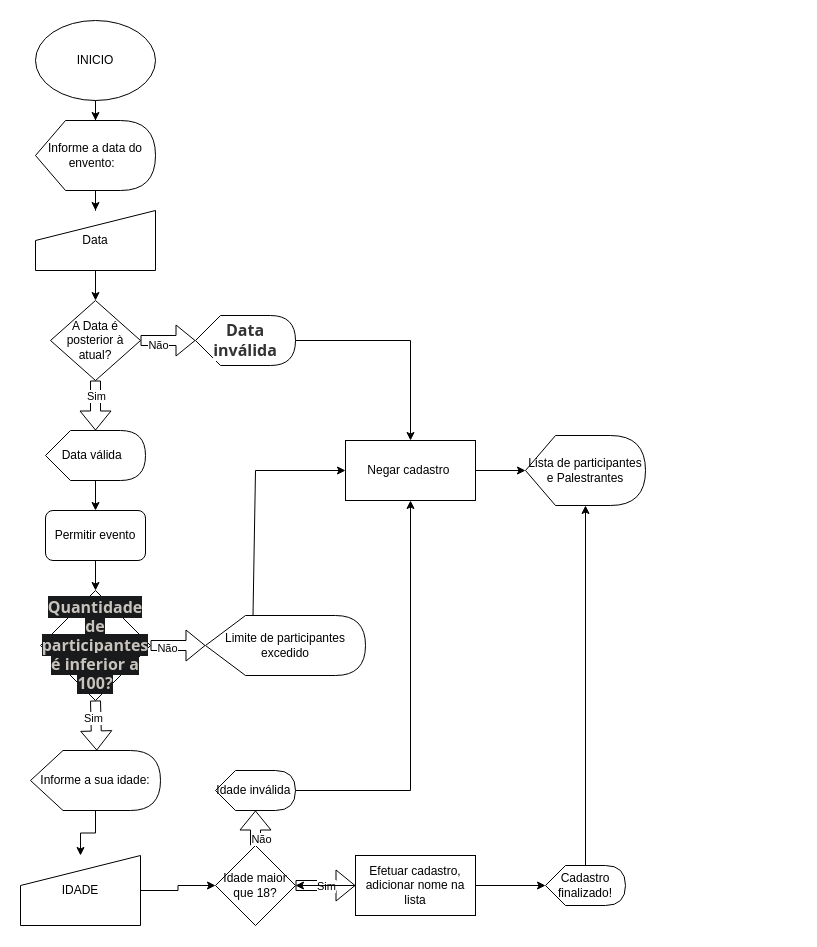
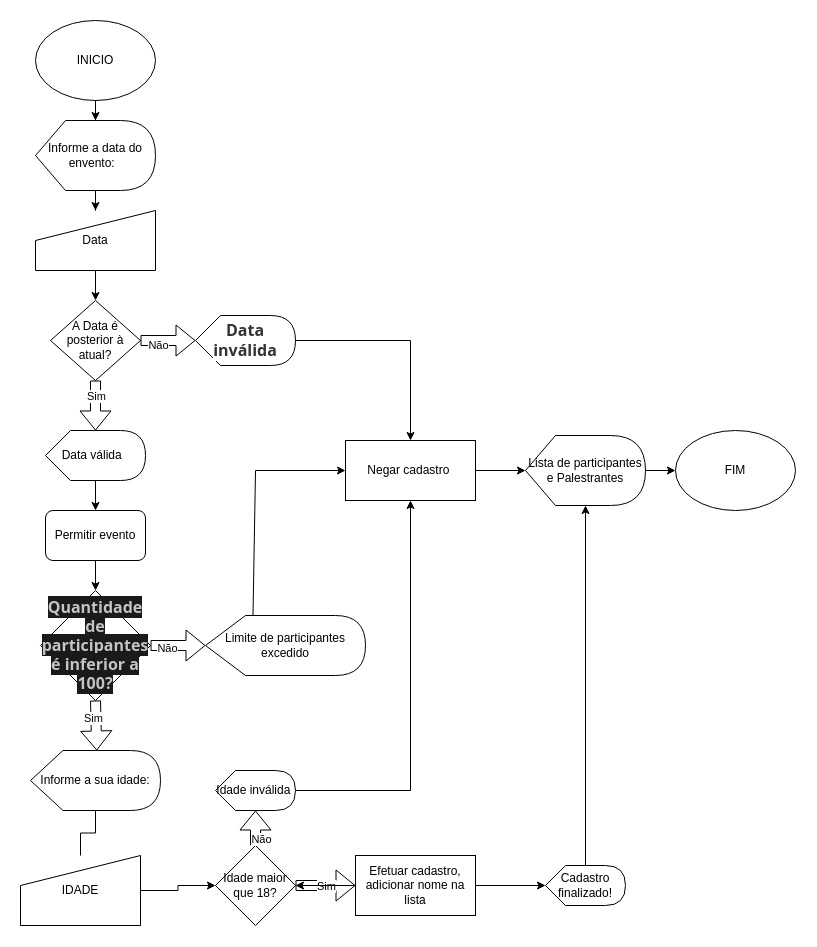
  <mxCell id="0" />
  <mxCell id="1" parent="0" />
  <mxCell id="2" value="" style="edgeStyle=orthogonalEdgeStyle;rounded=0;orthogonalLoop=1;jettySize=auto;html=1;" edge="1" parent="1" source="3" target="5"><mxGeometry relative="1" as="geometry" /></mxCell>
  <mxCell id="3" value="INICIO" style="ellipse;whiteSpace=wrap;html=1;" vertex="1" parent="1"><mxGeometry x="35" y="20" width="120" height="80" as="geometry" /></mxCell>
  <mxCell id="4" value="" style="edgeStyle=orthogonalEdgeStyle;rounded=0;orthogonalLoop=1;jettySize=auto;html=1;" edge="1" parent="1" source="5" target="7"><mxGeometry relative="1" as="geometry" /></mxCell>
  <mxCell id="5" value="Informe a data do envento:&amp;nbsp;&amp;nbsp;" style="shape=display;whiteSpace=wrap;html=1;" vertex="1" parent="1"><mxGeometry x="35" y="120" width="120" height="70" as="geometry" /></mxCell>
  <mxCell id="6" value="" style="edgeStyle=orthogonalEdgeStyle;rounded=0;orthogonalLoop=1;jettySize=auto;html=1;" edge="1" parent="1" source="7" target="8"><mxGeometry relative="1" as="geometry" /></mxCell>
  <mxCell id="7" value="Data" style="shape=manualInput;whiteSpace=wrap;html=1;" vertex="1" parent="1"><mxGeometry x="35" y="210" width="120" height="60" as="geometry" /></mxCell>
  <mxCell id="8" value="A Data é posterior à atual?" style="rhombus;whiteSpace=wrap;html=1;" vertex="1" parent="1"><mxGeometry x="50" y="300" width="90" height="80" as="geometry" /></mxCell>
  <mxCell id="9" value="" style="edgeStyle=orthogonalEdgeStyle;rounded=0;orthogonalLoop=1;jettySize=auto;html=1;exitX=1;exitY=0.5;exitDx=0;exitDy=0;entryX=0;entryY=0.5;entryDx=0;entryDy=0;entryPerimeter=0;" edge="1" parent="1" source="19" target="43"><mxGeometry relative="1" as="geometry"><mxPoint x="455" y="440" as="sourcePoint" /><mxPoint x="465" y="570" as="targetPoint" /></mxGeometry></mxCell>
  <mxCell id="10" value="" style="edgeStyle=orthogonalEdgeStyle;rounded=0;orthogonalLoop=1;jettySize=auto;html=1;" edge="1" parent="1" source="11" target="19"><mxGeometry relative="1" as="geometry" /></mxCell>
  <mxCell id="11" value="&lt;strong style=&quot;box-sizing: border-box ; color: rgb(51 , 51 , 51) ; font-family: &amp;#34;open sans&amp;#34; , &amp;#34;clear sans&amp;#34; , &amp;#34;helvetica neue&amp;#34; , &amp;#34;helvetica&amp;#34; , &amp;#34;arial&amp;#34; , &amp;#34;segoe ui emoji&amp;#34; , sans-serif ; font-size: 16px ; background-color: rgb(255 , 255 , 255)&quot;&gt;&lt;span class=&quot;md-plain&quot; style=&quot;box-sizing: border-box&quot;&gt;Data inválida&lt;/span&gt;&lt;/strong&gt;" style="shape=display;whiteSpace=wrap;html=1;" vertex="1" parent="1"><mxGeometry x="195" y="315" width="100" height="50" as="geometry" /></mxCell>
  <mxCell id="12" value="" style="edgeStyle=orthogonalEdgeStyle;rounded=0;orthogonalLoop=1;jettySize=auto;html=1;" edge="1" parent="1" source="13" target="21"><mxGeometry relative="1" as="geometry" /></mxCell>
  <mxCell id="13" value="Data válida&amp;nbsp;&amp;nbsp;" style="shape=display;whiteSpace=wrap;html=1;" vertex="1" parent="1"><mxGeometry x="45" y="430" width="100" height="50" as="geometry" /></mxCell>
  <mxCell id="14" value="" style="shape=flexArrow;endArrow=classic;html=1;rounded=0;entryX=0;entryY=0.5;entryDx=0;entryDy=0;entryPerimeter=0;exitX=1;exitY=0.5;exitDx=0;exitDy=0;" edge="1" parent="1" source="8" target="11"><mxGeometry width="50" height="50" relative="1" as="geometry"><mxPoint x="205" y="580" as="sourcePoint" /><mxPoint x="255" y="530" as="targetPoint" /><Array as="points" /></mxGeometry></mxCell>
  <mxCell id="15" value="Não" style="edgeLabel;html=1;align=center;verticalAlign=middle;resizable=0;points=[];" vertex="1" connectable="0" parent="14"><mxGeometry x="-0.366" y="-4" relative="1" as="geometry"><mxPoint as="offset" /></mxGeometry></mxCell>
  <mxCell id="16" value="" style="shape=flexArrow;endArrow=classic;html=1;rounded=0;exitX=0.5;exitY=1;exitDx=0;exitDy=0;entryX=0;entryY=0;entryDx=50;entryDy=0;entryPerimeter=0;" edge="1" parent="1" source="8" target="13"><mxGeometry width="50" height="50" relative="1" as="geometry"><mxPoint x="205" y="580" as="sourcePoint" /><mxPoint x="255" y="530" as="targetPoint" /></mxGeometry></mxCell>
  <mxCell id="17" value="Sim" style="edgeLabel;html=1;align=center;verticalAlign=middle;resizable=0;points=[];" vertex="1" connectable="0" parent="16"><mxGeometry x="-0.411" relative="1" as="geometry"><mxPoint as="offset" /></mxGeometry></mxCell>
+ <mxCell id="18" value="FIM" style="ellipse;whiteSpace=wrap;html=1;" vertex="1" parent="1"><mxGeometry x="675" y="430" width="120" height="80" as="geometry" /></mxCell>
  <mxCell id="19" value="Negar cadastro&amp;nbsp;" style="rounded=0;whiteSpace=wrap;html=1;" vertex="1" parent="1"><mxGeometry x="345" y="440" width="130" height="60" as="geometry" /></mxCell>
  <mxCell id="20" value="" style="edgeStyle=orthogonalEdgeStyle;rounded=0;orthogonalLoop=1;jettySize=auto;html=1;" edge="1" parent="1" source="21" target="26"><mxGeometry relative="1" as="geometry" /></mxCell>
  <mxCell id="21" value="Permitir evento" style="whiteSpace=wrap;html=1;rounded=1;" vertex="1" parent="1"><mxGeometry x="45" y="510" width="100" height="50" as="geometry" /></mxCell>
- <mxCell id="22" value="" style="edgeStyle=orthogonalEdgeStyle;rounded=0;orthogonalLoop=1;jettySize=auto;html=1;" edge="1" parent="1" source="23" target="25"><mxGeometry relative="1" as="geometry" /></mxCell>
+ <mxCell id="22" value="" style="edgeStyle=orthogonalEdgeStyle;rounded=0;orthogonalLoop=1;jettySize=auto;html=1;endArrow=none;" edge="1" parent="1" source="23" target="25"><mxGeometry relative="1" as="geometry" /></mxCell>
  <mxCell id="23" value="Informe a sua idade:" style="shape=display;whiteSpace=wrap;html=1;" vertex="1" parent="1"><mxGeometry x="30" y="750" width="130" height="60" as="geometry" /></mxCell>
  <mxCell id="24" value="" style="edgeStyle=orthogonalEdgeStyle;rounded=0;orthogonalLoop=1;jettySize=auto;html=1;" edge="1" parent="1" source="25" target="34"><mxGeometry relative="1" as="geometry" /></mxCell>
  <mxCell id="25" value="IDADE" style="shape=manualInput;whiteSpace=wrap;html=1;" vertex="1" parent="1"><mxGeometry x="20" y="855" width="120" height="70" as="geometry" /></mxCell>
  <mxCell id="26" value="&lt;div&gt;&lt;font color=&quot;#c8c3bc&quot; face=&quot;Open Sans, Clear Sans, Helvetica Neue, Helvetica, Arial, Segoe UI Emoji, sans-serif&quot;&gt;&lt;span style=&quot;font-size: 16px ; background-color: rgb(24 , 26 , 27)&quot;&gt;&lt;b&gt;Quantidade de participantes é inferior a 100?&lt;/b&gt;&lt;/span&gt;&lt;/font&gt;&lt;/div&gt;" style="rhombus;whiteSpace=wrap;html=1;" vertex="1" parent="1"><mxGeometry x="40" y="590" width="110" height="110" as="geometry" /></mxCell>
  <mxCell id="27" value="" style="shape=flexArrow;endArrow=classic;html=1;rounded=0;exitX=0.5;exitY=1;exitDx=0;exitDy=0;entryX=0;entryY=0;entryDx=66.25;entryDy=0;entryPerimeter=0;" edge="1" parent="1" source="26" target="23"><mxGeometry width="50" height="50" relative="1" as="geometry"><mxPoint x="345" y="700" as="sourcePoint" /><mxPoint x="395" y="650" as="targetPoint" /></mxGeometry></mxCell>
  <mxCell id="28" value="Sim" style="edgeLabel;html=1;align=center;verticalAlign=middle;resizable=0;points=[];" vertex="1" connectable="0" parent="27"><mxGeometry x="-0.306" y="-3" relative="1" as="geometry"><mxPoint as="offset" /></mxGeometry></mxCell>
  <mxCell id="29" value="" style="shape=flexArrow;endArrow=classic;html=1;rounded=0;exitX=1;exitY=0.5;exitDx=0;exitDy=0;entryX=0;entryY=0.5;entryDx=0;entryDy=0;entryPerimeter=0;" edge="1" parent="1" source="26" target="31"><mxGeometry width="50" height="50" relative="1" as="geometry"><mxPoint x="345" y="570" as="sourcePoint" /><mxPoint x="195" y="645" as="targetPoint" /></mxGeometry></mxCell>
  <mxCell id="30" value="Não" style="edgeLabel;html=1;align=center;verticalAlign=middle;resizable=0;points=[];" vertex="1" connectable="0" parent="29"><mxGeometry x="-0.404" y="-2" relative="1" as="geometry"><mxPoint as="offset" /></mxGeometry></mxCell>
  <mxCell id="31" value="Limite de participantes excedido" style="shape=display;whiteSpace=wrap;html=1;" vertex="1" parent="1"><mxGeometry x="205" y="615" width="160" height="60" as="geometry" /></mxCell>
  <mxCell id="32" value="" style="endArrow=classic;html=1;rounded=0;exitX=0;exitY=0;exitDx=47.5;exitDy=0;exitPerimeter=0;entryX=0;entryY=0.5;entryDx=0;entryDy=0;" edge="1" parent="1" source="31" target="19"><mxGeometry width="50" height="50" relative="1" as="geometry"><mxPoint x="345" y="550" as="sourcePoint" /><mxPoint x="395" y="500" as="targetPoint" /><Array as="points"><mxPoint x="255" y="470" /></Array></mxGeometry></mxCell>
  <mxCell id="33" style="edgeStyle=orthogonalEdgeStyle;rounded=0;orthogonalLoop=1;jettySize=auto;html=1;exitX=0.5;exitY=1;exitDx=0;exitDy=0;" edge="1" parent="1" source="25" target="25"><mxGeometry relative="1" as="geometry" /></mxCell>
  <mxCell id="34" value="Idade maior que 18?" style="rhombus;whiteSpace=wrap;html=1;" vertex="1" parent="1"><mxGeometry x="215" y="845" width="80" height="80" as="geometry" /></mxCell>
  <mxCell id="35" value="" style="shape=flexArrow;endArrow=classic;html=1;rounded=0;exitX=1;exitY=0.5;exitDx=0;exitDy=0;" edge="1" parent="1" source="34"><mxGeometry width="50" height="50" relative="1" as="geometry"><mxPoint x="415" y="760" as="sourcePoint" /><mxPoint x="355" y="885" as="targetPoint" /></mxGeometry></mxCell>
  <mxCell id="36" value="Sim" style="edgeLabel;html=1;align=center;verticalAlign=middle;resizable=0;points=[];" vertex="1" connectable="0" parent="35"><mxGeometry x="0.511" y="-10" relative="1" as="geometry"><mxPoint x="-15" y="-10" as="offset" /></mxGeometry></mxCell>
  <mxCell id="37" value="" style="shape=flexArrow;endArrow=classic;html=1;rounded=0;exitX=0.5;exitY=0;exitDx=0;exitDy=0;" edge="1" parent="1" source="34"><mxGeometry width="50" height="50" relative="1" as="geometry"><mxPoint x="415" y="760" as="sourcePoint" /><mxPoint x="255" y="810" as="targetPoint" /></mxGeometry></mxCell>
  <mxCell id="38" value="Não" style="edgeLabel;html=1;align=center;verticalAlign=middle;resizable=0;points=[];" vertex="1" connectable="0" parent="37"><mxGeometry x="-0.582" y="-5" relative="1" as="geometry"><mxPoint as="offset" /></mxGeometry></mxCell>
  <mxCell id="39" value="" style="edgeStyle=orthogonalEdgeStyle;rounded=0;orthogonalLoop=1;jettySize=auto;html=1;" edge="1" parent="1" source="41" target="34"><mxGeometry relative="1" as="geometry" /></mxCell>
  <mxCell id="40" value="" style="edgeStyle=orthogonalEdgeStyle;rounded=0;orthogonalLoop=1;jettySize=auto;html=1;" edge="1" parent="1" source="41" target="45"><mxGeometry relative="1" as="geometry" /></mxCell>
  <mxCell id="41" value="Efetuar cadastro, adicionar nome na lista" style="rounded=0;whiteSpace=wrap;html=1;" vertex="1" parent="1"><mxGeometry x="355" y="855" width="120" height="60" as="geometry" /></mxCell>
+ <mxCell id="42" value="" style="edgeStyle=orthogonalEdgeStyle;rounded=0;orthogonalLoop=1;jettySize=auto;html=1;" edge="1" parent="1" source="43" target="18"><mxGeometry relative="1" as="geometry" /></mxCell>
  <mxCell id="43" value="Lista de participantes e Palestrantes&lt;br&gt;" style="shape=display;whiteSpace=wrap;html=1;" vertex="1" parent="1"><mxGeometry x="525" y="435" width="120" height="70" as="geometry" /></mxCell>
  <mxCell id="44" value="" style="edgeStyle=orthogonalEdgeStyle;rounded=0;orthogonalLoop=1;jettySize=auto;html=1;" edge="1" parent="1" source="45" target="43"><mxGeometry relative="1" as="geometry"><mxPoint x="595" y="510" as="targetPoint" /></mxGeometry></mxCell>
  <mxCell id="45" value="Cadastro finalizado!" style="shape=display;whiteSpace=wrap;html=1;" vertex="1" parent="1"><mxGeometry x="545" y="865" width="80" height="40" as="geometry" /></mxCell>
  <mxCell id="46" value="" style="edgeStyle=orthogonalEdgeStyle;rounded=0;orthogonalLoop=1;jettySize=auto;html=1;entryX=0.5;entryY=1;entryDx=0;entryDy=0;" edge="1" parent="1" source="47" target="19"><mxGeometry relative="1" as="geometry"><mxPoint x="415" y="790" as="targetPoint" /></mxGeometry></mxCell>
  <mxCell id="47" value="Idade inválida&amp;nbsp;" style="shape=display;whiteSpace=wrap;html=1;" vertex="1" parent="1"><mxGeometry x="215" y="770" width="80" height="40" as="geometry" /></mxCell>
